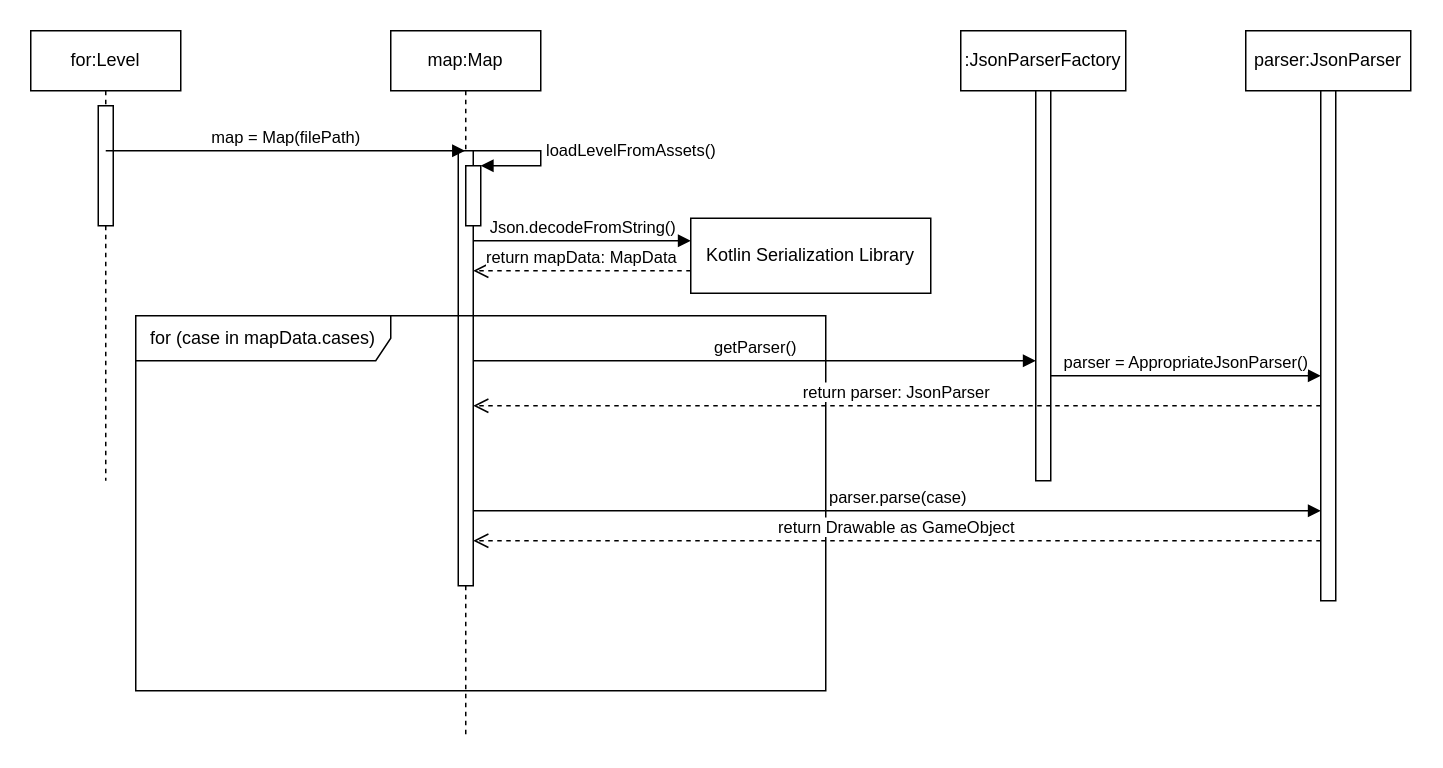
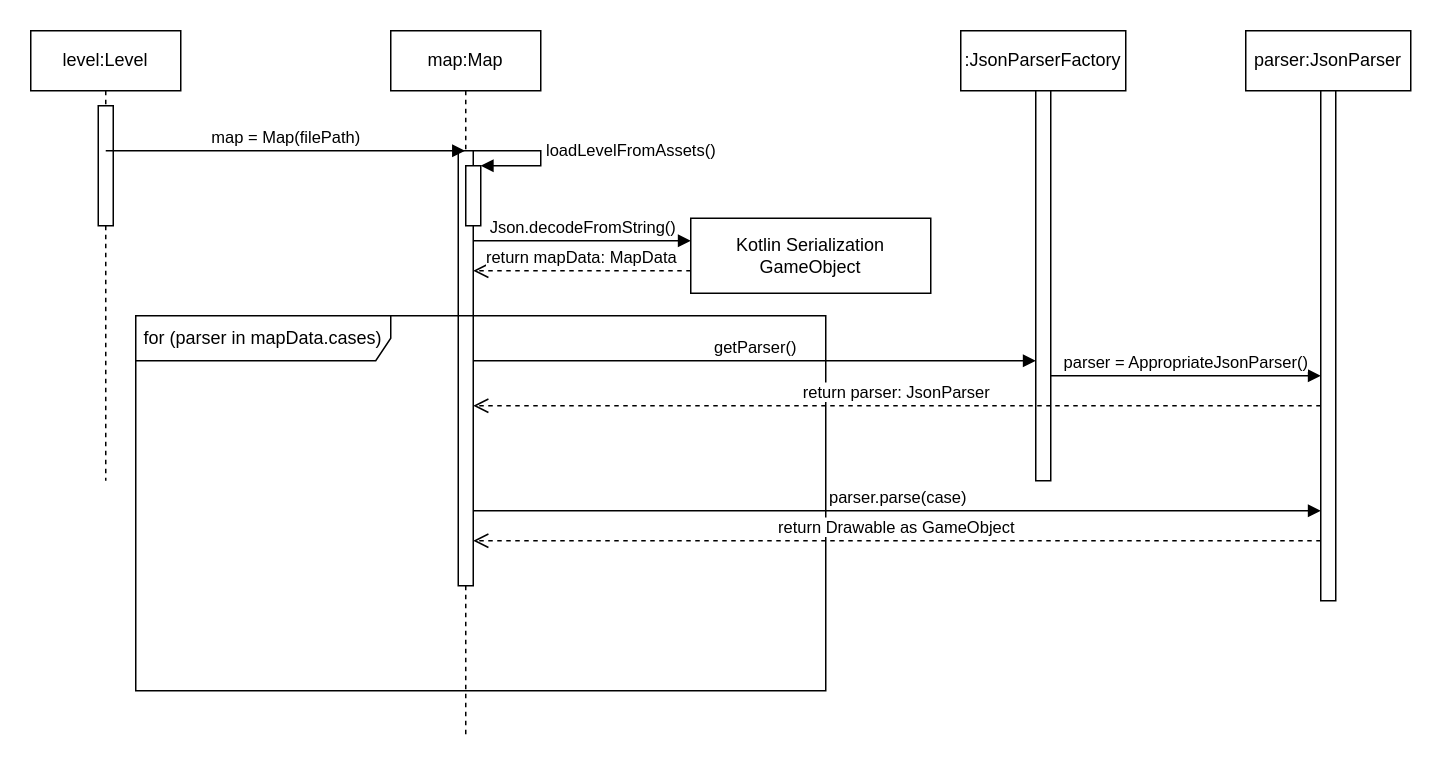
  <mxCell id="0" />
  <mxCell id="1" parent="0" />
- <mxCell id="2" value="for:Level" style="shape=umlLifeline;perimeter=lifelinePerimeter;whiteSpace=wrap;html=1;container=1;dropTarget=0;collapsible=0;recursiveResize=0;outlineConnect=0;portConstraint=eastwest;newEdgeStyle={&quot;curved&quot;:0,&quot;rounded&quot;:0};" vertex="1" parent="1"><mxGeometry x="20" y="20" width="100" height="300" as="geometry" /></mxCell>
+ <mxCell id="2" value="level:Level" style="shape=umlLifeline;perimeter=lifelinePerimeter;whiteSpace=wrap;html=1;container=1;dropTarget=0;collapsible=0;recursiveResize=0;outlineConnect=0;portConstraint=eastwest;newEdgeStyle={&quot;curved&quot;:0,&quot;rounded&quot;:0};" vertex="1" parent="1"><mxGeometry x="20" y="20" width="100" height="300" as="geometry" /></mxCell>
  <mxCell id="3" value="" style="html=1;points=[[0,0,0,0,5],[0,1,0,0,-5],[1,0,0,0,5],[1,1,0,0,-5]];perimeter=orthogonalPerimeter;outlineConnect=0;targetShapes=umlLifeline;portConstraint=eastwest;newEdgeStyle={&quot;curved&quot;:0,&quot;rounded&quot;:0};" vertex="1" parent="2"><mxGeometry x="45" y="50" width="10" height="80" as="geometry" /></mxCell>
  <mxCell id="4" value="&lt;div&gt;map:Map&lt;/div&gt;" style="shape=umlLifeline;perimeter=lifelinePerimeter;whiteSpace=wrap;html=1;container=1;dropTarget=0;collapsible=0;recursiveResize=0;outlineConnect=0;portConstraint=eastwest;newEdgeStyle={&quot;curved&quot;:0,&quot;rounded&quot;:0};" vertex="1" parent="1"><mxGeometry x="260" y="20" width="100" height="470" as="geometry" /></mxCell>
  <mxCell id="5" value="" style="html=1;points=[[0,0,0,0,5],[0,1,0,0,-5],[1,0,0,0,5],[1,1,0,0,-5]];perimeter=orthogonalPerimeter;outlineConnect=0;targetShapes=umlLifeline;portConstraint=eastwest;newEdgeStyle={&quot;curved&quot;:0,&quot;rounded&quot;:0};" vertex="1" parent="4"><mxGeometry x="45" y="80" width="10" height="290" as="geometry" /></mxCell>
  <mxCell id="6" value="" style="html=1;points=[[0,0,0,0,5],[0,1,0,0,-5],[1,0,0,0,5],[1,1,0,0,-5]];perimeter=orthogonalPerimeter;outlineConnect=0;targetShapes=umlLifeline;portConstraint=eastwest;newEdgeStyle={&quot;curved&quot;:0,&quot;rounded&quot;:0};" vertex="1" parent="4"><mxGeometry x="50" y="90" width="10" height="40" as="geometry" /></mxCell>
  <mxCell id="7" value="loadLevelFromAssets()" style="html=1;align=left;spacingLeft=2;endArrow=block;rounded=0;edgeStyle=orthogonalEdgeStyle;curved=0;rounded=0;" edge="1" target="6" parent="4"><mxGeometry x="-0.053" relative="1" as="geometry"><mxPoint x="55" y="80" as="sourcePoint" /><Array as="points"><mxPoint x="100" y="80" /><mxPoint x="100" y="90" /></Array><mxPoint as="offset" /></mxGeometry></mxCell>
  <mxCell id="8" value="map = Map(filePath)" style="html=1;verticalAlign=bottom;endArrow=block;curved=0;rounded=0;" edge="1" parent="1" target="4"><mxGeometry width="80" relative="1" as="geometry"><mxPoint x="70" y="100" as="sourcePoint" /><mxPoint x="150" y="100" as="targetPoint" /></mxGeometry></mxCell>
  <mxCell id="9" value="Json.decodeFromString()" style="html=1;verticalAlign=bottom;endArrow=block;curved=0;rounded=0;entryX=0;entryY=0.3;entryDx=0;entryDy=0;entryPerimeter=0;" edge="1" parent="1" source="5" target="10"><mxGeometry width="80" relative="1" as="geometry"><mxPoint x="320" y="160" as="sourcePoint" /><mxPoint x="440" y="160" as="targetPoint" /></mxGeometry></mxCell>
- <mxCell id="10" value="Kotlin Serialization Library" style="html=1;whiteSpace=wrap;" vertex="1" parent="1"><mxGeometry x="460" y="145" width="160" height="50" as="geometry" /></mxCell>
+ <mxCell id="10" value="Kotlin Serialization GameObject" style="html=1;whiteSpace=wrap;" vertex="1" parent="1"><mxGeometry x="460" y="145" width="160" height="50" as="geometry" /></mxCell>
  <mxCell id="11" value="return mapData: MapData" style="html=1;verticalAlign=bottom;endArrow=open;dashed=1;endSize=8;curved=0;rounded=0;" edge="1" parent="1" target="5"><mxGeometry relative="1" as="geometry"><mxPoint x="460" y="180" as="sourcePoint" /><mxPoint x="380" y="180" as="targetPoint" /></mxGeometry></mxCell>
- <mxCell id="12" value="for (case in mapData.cases)" style="shape=umlFrame;whiteSpace=wrap;html=1;pointerEvents=0;width=170;height=30;" vertex="1" parent="1"><mxGeometry x="90" y="210" width="460" height="250" as="geometry" /></mxCell>
+ <mxCell id="12" value="for (parser in mapData.cases)" style="shape=umlFrame;whiteSpace=wrap;html=1;pointerEvents=0;width=170;height=30;" vertex="1" parent="1"><mxGeometry x="90" y="210" width="460" height="250" as="geometry" /></mxCell>
  <mxCell id="13" value=":JsonParserFactory" style="shape=umlLifeline;perimeter=lifelinePerimeter;whiteSpace=wrap;html=1;container=1;dropTarget=0;collapsible=0;recursiveResize=0;outlineConnect=0;portConstraint=eastwest;newEdgeStyle={&quot;curved&quot;:0,&quot;rounded&quot;:0};" vertex="1" parent="1"><mxGeometry x="640" y="20" width="110" height="300" as="geometry" /></mxCell>
  <mxCell id="14" value="" style="html=1;points=[[0,0,0,0,5],[0,1,0,0,-5],[1,0,0,0,5],[1,1,0,0,-5]];perimeter=orthogonalPerimeter;outlineConnect=0;targetShapes=umlLifeline;portConstraint=eastwest;newEdgeStyle={&quot;curved&quot;:0,&quot;rounded&quot;:0};" vertex="1" parent="13"><mxGeometry x="50" y="40" width="10" height="260" as="geometry" /></mxCell>
  <mxCell id="15" value="getParser()" style="html=1;verticalAlign=bottom;endArrow=block;curved=0;rounded=0;" edge="1" parent="1" target="14"><mxGeometry width="80" relative="1" as="geometry"><mxPoint x="315" y="240" as="sourcePoint" /><mxPoint x="460" y="240" as="targetPoint" /></mxGeometry></mxCell>
  <mxCell id="16" value="return parser: JsonParser" style="html=1;verticalAlign=bottom;endArrow=open;dashed=1;endSize=8;curved=0;rounded=0;" edge="1" parent="1"><mxGeometry relative="1" as="geometry"><mxPoint x="880" y="270" as="sourcePoint" /><mxPoint x="315" y="270" as="targetPoint" /></mxGeometry></mxCell>
  <mxCell id="17" value="parser:JsonParser" style="shape=umlLifeline;perimeter=lifelinePerimeter;whiteSpace=wrap;html=1;container=1;dropTarget=0;collapsible=0;recursiveResize=0;outlineConnect=0;portConstraint=eastwest;newEdgeStyle={&quot;curved&quot;:0,&quot;rounded&quot;:0};" vertex="1" parent="1"><mxGeometry x="830" y="20" width="110" height="380" as="geometry" /></mxCell>
  <mxCell id="18" value="" style="html=1;points=[[0,0,0,0,5],[0,1,0,0,-5],[1,0,0,0,5],[1,1,0,0,-5]];perimeter=orthogonalPerimeter;outlineConnect=0;targetShapes=umlLifeline;portConstraint=eastwest;newEdgeStyle={&quot;curved&quot;:0,&quot;rounded&quot;:0};" vertex="1" parent="17"><mxGeometry x="50" y="40" width="10" height="340" as="geometry" /></mxCell>
  <mxCell id="19" value="parser = AppropriateJsonParser()" style="html=1;verticalAlign=bottom;endArrow=block;curved=0;rounded=0;" edge="1" parent="1" target="18"><mxGeometry width="80" relative="1" as="geometry"><mxPoint x="700" y="250" as="sourcePoint" /><mxPoint x="850" y="250" as="targetPoint" /></mxGeometry></mxCell>
  <mxCell id="20" value="parser.parse(case)" style="html=1;verticalAlign=bottom;endArrow=block;curved=0;rounded=0;" edge="1" parent="1"><mxGeometry width="80" relative="1" as="geometry"><mxPoint x="315" y="340" as="sourcePoint" /><mxPoint x="880" y="340" as="targetPoint" /></mxGeometry></mxCell>
  <mxCell id="21" value="return Drawable as GameObject" style="html=1;verticalAlign=bottom;endArrow=open;dashed=1;endSize=8;curved=0;rounded=0;" edge="1" parent="1"><mxGeometry relative="1" as="geometry"><mxPoint x="880" y="360" as="sourcePoint" /><mxPoint x="315" y="360" as="targetPoint" /></mxGeometry></mxCell>
